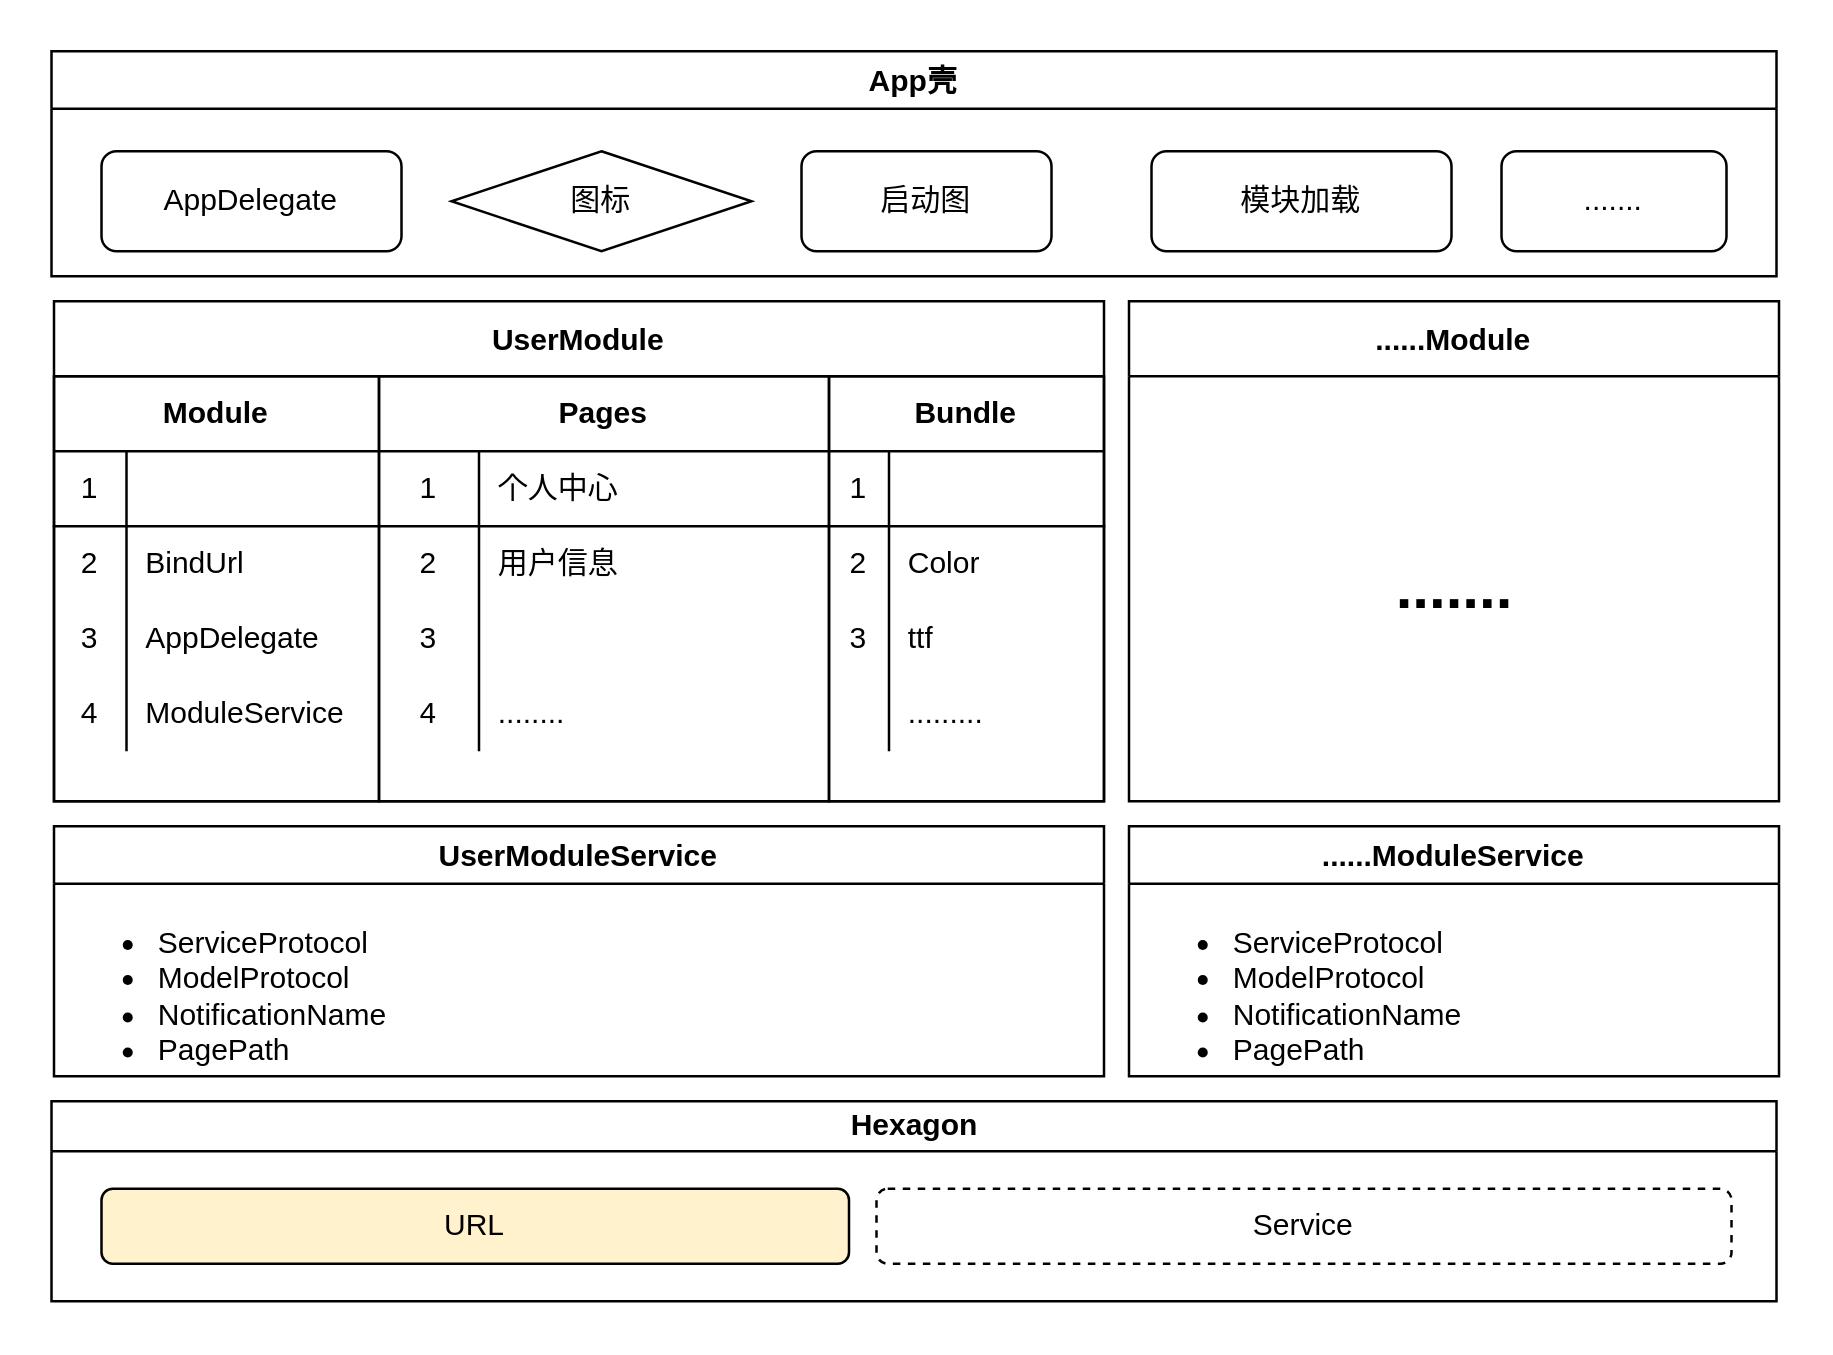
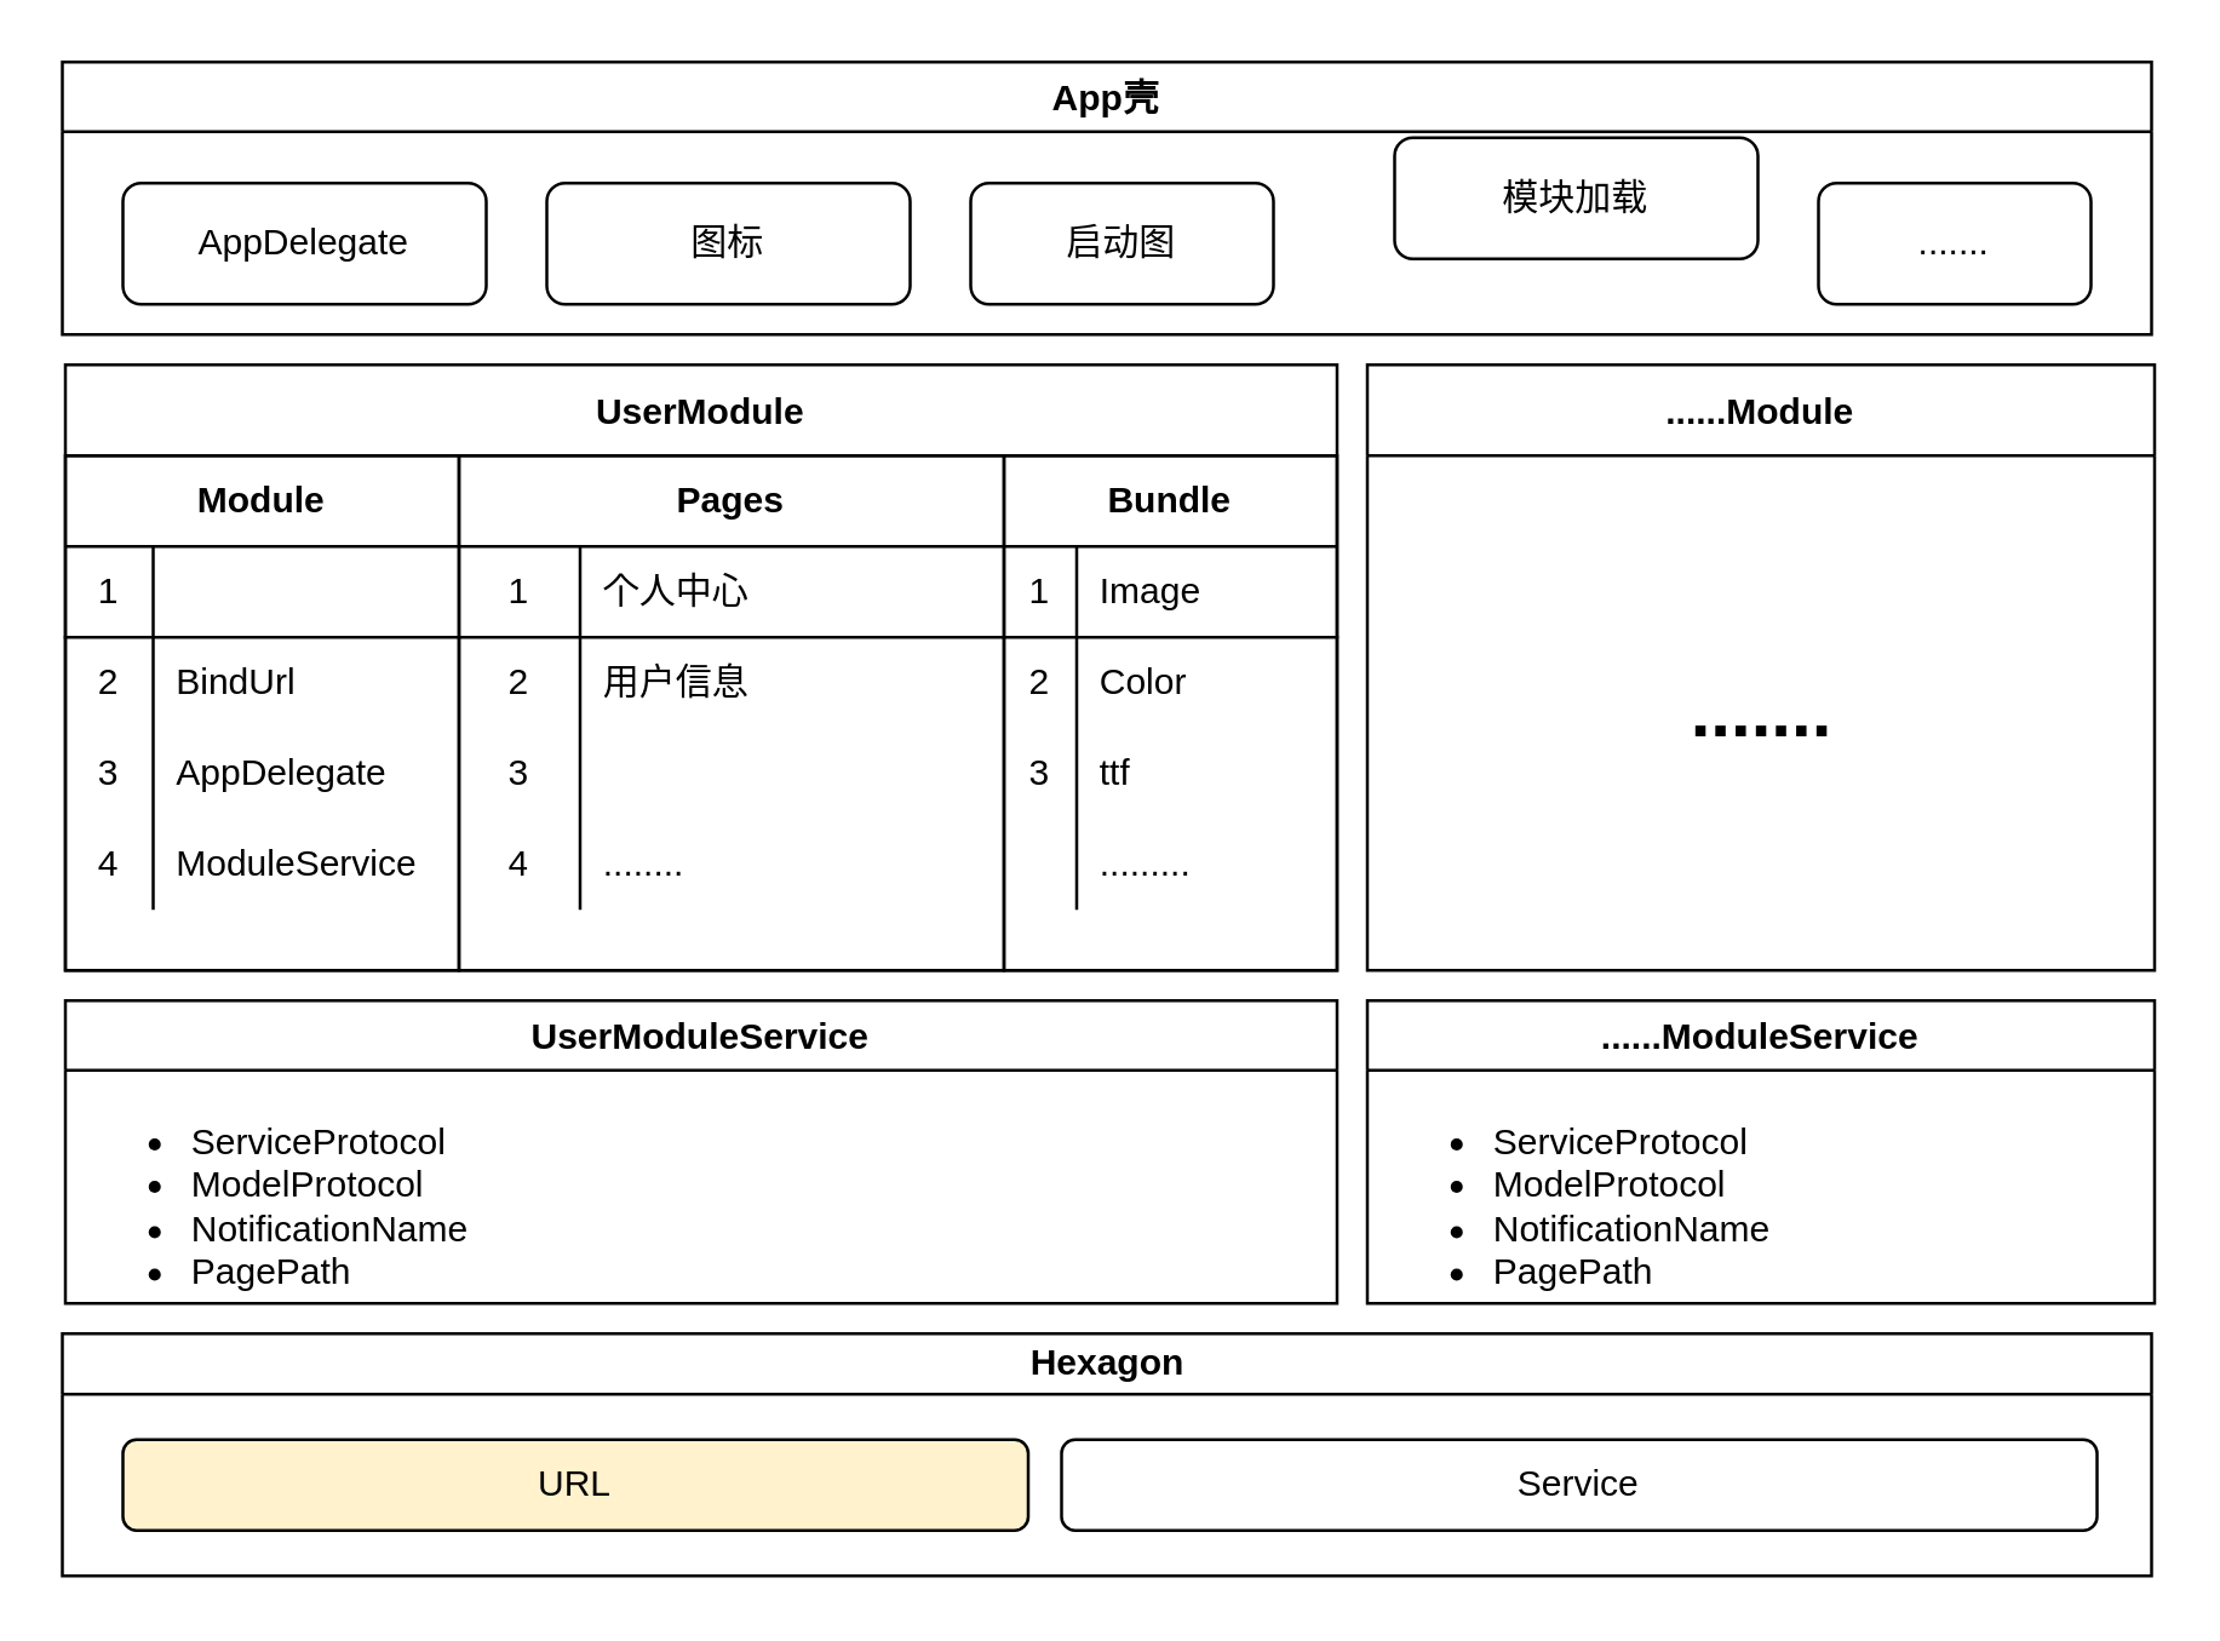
  <mxCell id="0" />
  <mxCell id="1" parent="0" />
  <mxCell id="2" value="Hexagon" style="swimlane;html=1;startSize=20;horizontal=1;containerType=tree;glass=0;" parent="1" vertex="1"><mxGeometry x="20" y="440" width="690" height="80" as="geometry" /></mxCell>
  <mxCell id="3" value="URL" style="rounded=1;whiteSpace=wrap;html=1;fillColor=#fff2cc;" vertex="1" parent="2"><mxGeometry x="20" y="35" width="299" height="30" as="geometry" /></mxCell>
- <mxCell id="4" value="Service" style="rounded=1;whiteSpace=wrap;html=1;dashed=1;" vertex="1" parent="2"><mxGeometry x="330" y="35" width="342" height="30" as="geometry" /></mxCell>
+ <mxCell id="4" value="Service" style="rounded=1;whiteSpace=wrap;html=1;" vertex="1" parent="2"><mxGeometry x="330" y="35" width="342" height="30" as="geometry" /></mxCell>
  <mxCell id="5" value="UserModule" style="swimlane;startSize=30;" vertex="1" parent="1"><mxGeometry x="21" y="120" width="420" height="200" as="geometry" /></mxCell>
  <mxCell id="6" value="Module" style="shape=table;html=1;whiteSpace=wrap;startSize=30;container=1;collapsible=0;childLayout=tableLayout;fixedRows=1;rowLines=0;fontStyle=1;align=center;fillColor=none;gradientColor=none;" vertex="1" parent="5"><mxGeometry y="30" width="130" height="170" as="geometry" /></mxCell>
  <mxCell id="7" value="" style="shape=partialRectangle;html=1;whiteSpace=wrap;collapsible=0;dropTarget=0;pointerEvents=0;fillColor=none;top=0;left=0;bottom=1;right=0;points=[[0,0.5],[1,0.5]];portConstraint=eastwest;" vertex="1" parent="6"><mxGeometry y="30" width="130" height="30" as="geometry" /></mxCell>
  <mxCell id="8" value="1" style="shape=partialRectangle;html=1;whiteSpace=wrap;connectable=0;fillColor=none;top=0;left=0;bottom=0;right=0;overflow=hidden;" vertex="1" parent="7"><mxGeometry width="29" height="30" as="geometry" /></mxCell>
  <mxCell id="9" value="" style="shape=partialRectangle;html=1;whiteSpace=wrap;collapsible=0;dropTarget=0;pointerEvents=0;fillColor=none;top=0;left=0;bottom=0;right=0;points=[[0,0.5],[1,0.5]];portConstraint=eastwest;" vertex="1" parent="6"><mxGeometry y="60" width="130" height="30" as="geometry" /></mxCell>
  <mxCell id="10" value="2" style="shape=partialRectangle;html=1;whiteSpace=wrap;connectable=0;fillColor=none;top=0;left=0;bottom=0;right=0;overflow=hidden;" vertex="1" parent="9"><mxGeometry width="29" height="30" as="geometry" /></mxCell>
  <mxCell id="11" value="BindUrl" style="shape=partialRectangle;html=1;whiteSpace=wrap;connectable=0;fillColor=none;top=0;left=0;bottom=0;right=0;align=left;spacingLeft=6;overflow=hidden;" vertex="1" parent="9"><mxGeometry x="29" width="101" height="30" as="geometry" /></mxCell>
  <mxCell id="12" value="" style="shape=partialRectangle;html=1;whiteSpace=wrap;collapsible=0;dropTarget=0;pointerEvents=0;fillColor=none;top=0;left=0;bottom=0;right=0;points=[[0,0.5],[1,0.5]];portConstraint=eastwest;" vertex="1" parent="6"><mxGeometry y="90" width="130" height="30" as="geometry" /></mxCell>
  <mxCell id="13" value="3" style="shape=partialRectangle;html=1;whiteSpace=wrap;connectable=0;fillColor=none;top=0;left=0;bottom=0;right=0;overflow=hidden;" vertex="1" parent="12"><mxGeometry width="29" height="30" as="geometry" /></mxCell>
  <mxCell id="14" value="AppDelegate" style="shape=partialRectangle;html=1;whiteSpace=wrap;connectable=0;fillColor=none;top=0;left=0;bottom=0;right=0;align=left;spacingLeft=6;overflow=hidden;" vertex="1" parent="12"><mxGeometry x="29" width="101" height="30" as="geometry" /></mxCell>
  <mxCell id="15" value="" style="shape=partialRectangle;html=1;whiteSpace=wrap;collapsible=0;dropTarget=0;pointerEvents=0;fillColor=none;top=0;left=0;bottom=0;right=0;points=[[0,0.5],[1,0.5]];portConstraint=eastwest;" vertex="1" parent="6"><mxGeometry y="120" width="130" height="30" as="geometry" /></mxCell>
  <mxCell id="16" value="4" style="shape=partialRectangle;html=1;whiteSpace=wrap;connectable=0;fillColor=none;top=0;left=0;bottom=0;right=0;overflow=hidden;" vertex="1" parent="15"><mxGeometry width="29" height="30" as="geometry" /></mxCell>
  <mxCell id="17" value="ModuleService" style="shape=partialRectangle;html=1;whiteSpace=wrap;connectable=0;fillColor=none;top=0;left=0;bottom=0;right=0;align=left;spacingLeft=6;overflow=hidden;" vertex="1" parent="15"><mxGeometry x="29" width="101" height="30" as="geometry" /></mxCell>
  <mxCell id="18" value="Pages" style="shape=table;html=1;whiteSpace=wrap;startSize=30;container=1;collapsible=0;childLayout=tableLayout;fixedRows=1;rowLines=0;fontStyle=1;align=center;fillColor=none;gradientColor=none;" vertex="1" parent="5"><mxGeometry x="130" y="30" width="180" height="170" as="geometry" /></mxCell>
  <mxCell id="19" value="" style="shape=partialRectangle;html=1;whiteSpace=wrap;collapsible=0;dropTarget=0;pointerEvents=0;fillColor=none;top=0;left=0;bottom=1;right=0;points=[[0,0.5],[1,0.5]];portConstraint=eastwest;" vertex="1" parent="18"><mxGeometry y="30" width="180" height="30" as="geometry" /></mxCell>
  <mxCell id="20" value="1" style="shape=partialRectangle;html=1;whiteSpace=wrap;connectable=0;fillColor=none;top=0;left=0;bottom=0;right=0;overflow=hidden;" vertex="1" parent="19"><mxGeometry width="40" height="30" as="geometry" /></mxCell>
  <mxCell id="21" value="个人中心" style="shape=partialRectangle;html=1;whiteSpace=wrap;connectable=0;fillColor=none;top=0;left=0;bottom=0;right=0;align=left;spacingLeft=6;overflow=hidden;" vertex="1" parent="19"><mxGeometry x="40" width="140" height="30" as="geometry" /></mxCell>
  <mxCell id="22" value="" style="shape=partialRectangle;html=1;whiteSpace=wrap;collapsible=0;dropTarget=0;pointerEvents=0;fillColor=none;top=0;left=0;bottom=0;right=0;points=[[0,0.5],[1,0.5]];portConstraint=eastwest;" vertex="1" parent="18"><mxGeometry y="60" width="180" height="30" as="geometry" /></mxCell>
  <mxCell id="23" value="2" style="shape=partialRectangle;html=1;whiteSpace=wrap;connectable=0;fillColor=none;top=0;left=0;bottom=0;right=0;overflow=hidden;" vertex="1" parent="22"><mxGeometry width="40" height="30" as="geometry" /></mxCell>
  <mxCell id="24" value="用户信息" style="shape=partialRectangle;html=1;whiteSpace=wrap;connectable=0;fillColor=none;top=0;left=0;bottom=0;right=0;align=left;spacingLeft=6;overflow=hidden;" vertex="1" parent="22"><mxGeometry x="40" width="140" height="30" as="geometry" /></mxCell>
  <mxCell id="25" value="" style="shape=partialRectangle;html=1;whiteSpace=wrap;collapsible=0;dropTarget=0;pointerEvents=0;fillColor=none;top=0;left=0;bottom=0;right=0;points=[[0,0.5],[1,0.5]];portConstraint=eastwest;" vertex="1" parent="18"><mxGeometry y="90" width="180" height="30" as="geometry" /></mxCell>
  <mxCell id="26" value="3" style="shape=partialRectangle;html=1;whiteSpace=wrap;connectable=0;fillColor=none;top=0;left=0;bottom=0;right=0;overflow=hidden;" vertex="1" parent="25"><mxGeometry width="40" height="30" as="geometry" /></mxCell>
  <mxCell id="27" style="shape=partialRectangle;html=1;whiteSpace=wrap;collapsible=0;dropTarget=0;pointerEvents=0;fillColor=none;top=0;left=0;bottom=0;right=0;points=[[0,0.5],[1,0.5]];portConstraint=eastwest;" vertex="1" parent="18"><mxGeometry y="120" width="180" height="30" as="geometry" /></mxCell>
  <mxCell id="28" value="4" style="shape=partialRectangle;html=1;whiteSpace=wrap;connectable=0;fillColor=none;top=0;left=0;bottom=0;right=0;overflow=hidden;" vertex="1" parent="27"><mxGeometry width="40" height="30" as="geometry" /></mxCell>
  <mxCell id="29" value="........" style="shape=partialRectangle;html=1;whiteSpace=wrap;connectable=0;fillColor=none;top=0;left=0;bottom=0;right=0;align=left;spacingLeft=6;overflow=hidden;" vertex="1" parent="27"><mxGeometry x="40" width="140" height="30" as="geometry" /></mxCell>
  <mxCell id="30" value="Bundle" style="shape=table;html=1;whiteSpace=wrap;startSize=30;container=1;collapsible=0;childLayout=tableLayout;fixedRows=1;rowLines=0;fontStyle=1;align=center;fillColor=none;gradientColor=none;" vertex="1" parent="5"><mxGeometry x="310" y="30" width="110" height="170" as="geometry" /></mxCell>
  <mxCell id="31" value="" style="shape=partialRectangle;html=1;whiteSpace=wrap;collapsible=0;dropTarget=0;pointerEvents=0;fillColor=none;top=0;left=0;bottom=1;right=0;points=[[0,0.5],[1,0.5]];portConstraint=eastwest;" vertex="1" parent="30"><mxGeometry y="30" width="110" height="30" as="geometry" /></mxCell>
  <mxCell id="32" value="1" style="shape=partialRectangle;html=1;whiteSpace=wrap;connectable=0;fillColor=none;top=0;left=0;bottom=0;right=0;overflow=hidden;" vertex="1" parent="31"><mxGeometry width="24" height="30" as="geometry" /></mxCell>
+ <mxCell id="33" value="Image" style="shape=partialRectangle;html=1;whiteSpace=wrap;connectable=0;fillColor=none;top=0;left=0;bottom=0;right=0;align=left;spacingLeft=6;overflow=hidden;" vertex="1" parent="31"><mxGeometry x="24" width="86" height="30" as="geometry" /></mxCell>
  <mxCell id="34" value="" style="shape=partialRectangle;html=1;whiteSpace=wrap;collapsible=0;dropTarget=0;pointerEvents=0;fillColor=none;top=0;left=0;bottom=0;right=0;points=[[0,0.5],[1,0.5]];portConstraint=eastwest;" vertex="1" parent="30"><mxGeometry y="60" width="110" height="30" as="geometry" /></mxCell>
  <mxCell id="35" value="2" style="shape=partialRectangle;html=1;whiteSpace=wrap;connectable=0;fillColor=none;top=0;left=0;bottom=0;right=0;overflow=hidden;" vertex="1" parent="34"><mxGeometry width="24" height="30" as="geometry" /></mxCell>
  <mxCell id="36" value="Color" style="shape=partialRectangle;html=1;whiteSpace=wrap;connectable=0;fillColor=none;top=0;left=0;bottom=0;right=0;align=left;spacingLeft=6;overflow=hidden;" vertex="1" parent="34"><mxGeometry x="24" width="86" height="30" as="geometry" /></mxCell>
  <mxCell id="37" value="" style="shape=partialRectangle;html=1;whiteSpace=wrap;collapsible=0;dropTarget=0;pointerEvents=0;fillColor=none;top=0;left=0;bottom=0;right=0;points=[[0,0.5],[1,0.5]];portConstraint=eastwest;" vertex="1" parent="30"><mxGeometry y="90" width="110" height="30" as="geometry" /></mxCell>
  <mxCell id="38" value="3" style="shape=partialRectangle;html=1;whiteSpace=wrap;connectable=0;fillColor=none;top=0;left=0;bottom=0;right=0;overflow=hidden;" vertex="1" parent="37"><mxGeometry width="24" height="30" as="geometry" /></mxCell>
  <mxCell id="39" value="ttf" style="shape=partialRectangle;html=1;whiteSpace=wrap;connectable=0;fillColor=none;top=0;left=0;bottom=0;right=0;align=left;spacingLeft=6;overflow=hidden;" vertex="1" parent="37"><mxGeometry x="24" width="86" height="30" as="geometry" /></mxCell>
  <mxCell id="40" style="shape=partialRectangle;html=1;whiteSpace=wrap;collapsible=0;dropTarget=0;pointerEvents=0;fillColor=none;top=0;left=0;bottom=0;right=0;points=[[0,0.5],[1,0.5]];portConstraint=eastwest;" vertex="1" parent="30"><mxGeometry y="120" width="110" height="30" as="geometry" /></mxCell>
  <mxCell id="41" style="shape=partialRectangle;html=1;whiteSpace=wrap;connectable=0;fillColor=none;top=0;left=0;bottom=0;right=0;overflow=hidden;" vertex="1" parent="40"><mxGeometry width="24" height="30" as="geometry" /></mxCell>
  <mxCell id="42" value="........." style="shape=partialRectangle;html=1;whiteSpace=wrap;connectable=0;fillColor=none;top=0;left=0;bottom=0;right=0;align=left;spacingLeft=6;overflow=hidden;" vertex="1" parent="40"><mxGeometry x="24" width="86" height="30" as="geometry" /></mxCell>
  <mxCell id="43" value="UserModuleService" style="swimlane;" vertex="1" parent="1"><mxGeometry x="21" y="330" width="420" height="100" as="geometry"><mxRectangle x="50" y="480" width="140" height="23" as="alternateBounds" /></mxGeometry></mxCell>
  <mxCell id="44" value="&lt;ul&gt;&lt;li&gt;ServiceProtocol&lt;/li&gt;&lt;li&gt;ModelProtocol&lt;/li&gt;&lt;li&gt;NotificationName&lt;/li&gt;&lt;li&gt;PagePath&lt;/li&gt;&lt;/ul&gt;" style="text;strokeColor=none;fillColor=none;html=1;whiteSpace=wrap;verticalAlign=middle;overflow=hidden;" vertex="1" parent="43"><mxGeometry y="25" width="230" height="75" as="geometry" /></mxCell>
  <mxCell id="45" value="App壳" style="swimlane;" vertex="1" parent="1"><mxGeometry x="20" y="20" width="690" height="90" as="geometry" /></mxCell>
  <mxCell id="46" value="AppDelegate" style="rounded=1;whiteSpace=wrap;html=1;" vertex="1" parent="45"><mxGeometry x="20" y="40" width="120" height="40" as="geometry" /></mxCell>
- <mxCell id="47" value="图标" style="rhombus;whiteSpace=wrap;html=1;" vertex="1" parent="45"><mxGeometry x="160" y="40" width="120" height="40" as="geometry" /></mxCell>
+ <mxCell id="47" value="图标" style="rounded=1;whiteSpace=wrap;html=1;" vertex="1" parent="45"><mxGeometry x="160" y="40" width="120" height="40" as="geometry" /></mxCell>
  <mxCell id="48" value="启动图" style="rounded=1;whiteSpace=wrap;html=1;" vertex="1" parent="45"><mxGeometry x="300" y="40" width="100" height="40" as="geometry" /></mxCell>
- <mxCell id="49" value="模块加载" style="rounded=1;whiteSpace=wrap;html=1;" vertex="1" parent="45"><mxGeometry x="440" y="40" width="120" height="40" as="geometry" /></mxCell>
+ <mxCell id="49" value="模块加载" style="rounded=1;whiteSpace=wrap;html=1;" vertex="1" parent="45"><mxGeometry x="440" y="25" width="120" height="40" as="geometry" /></mxCell>
  <mxCell id="50" value="......." style="rounded=1;whiteSpace=wrap;html=1;" vertex="1" parent="45"><mxGeometry x="580" y="40" width="90" height="40" as="geometry" /></mxCell>
  <mxCell id="51" value="......Module" style="swimlane;startSize=30;" vertex="1" parent="1"><mxGeometry x="451" y="120" width="260" height="200" as="geometry" /></mxCell>
  <mxCell id="52" value="......." style="text;strokeColor=none;fillColor=none;html=1;fontSize=24;fontStyle=1;verticalAlign=middle;align=center;" vertex="1" parent="51"><mxGeometry x="80" y="95" width="100" height="40" as="geometry" /></mxCell>
  <mxCell id="53" value="......ModuleService" style="swimlane;startSize=23;" vertex="1" parent="1"><mxGeometry x="451" y="330" width="260" height="100" as="geometry"><mxRectangle x="50" y="480" width="140" height="23" as="alternateBounds" /></mxGeometry></mxCell>
  <mxCell id="54" value="&lt;ul&gt;&lt;li&gt;ServiceProtocol&lt;/li&gt;&lt;li&gt;ModelProtocol&lt;/li&gt;&lt;li&gt;NotificationName&lt;/li&gt;&lt;li&gt;PagePath&lt;/li&gt;&lt;/ul&gt;" style="text;strokeColor=none;fillColor=none;html=1;whiteSpace=wrap;verticalAlign=middle;overflow=hidden;" vertex="1" parent="53"><mxGeometry y="25" width="230" height="75" as="geometry" /></mxCell>
